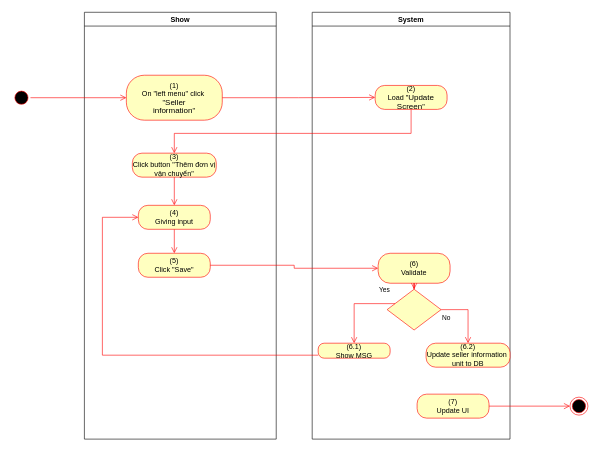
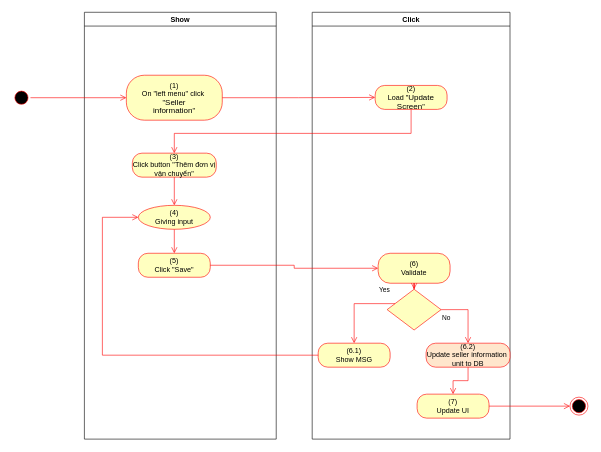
  <mxCell id="0" />
  <mxCell id="1" parent="0" />
  <mxCell id="2" value="Show" style="swimlane;whiteSpace=wrap" vertex="1" parent="1"><mxGeometry x="140" y="20" width="320" height="712" as="geometry"><mxRectangle x="120" y="128" width="60" height="23" as="alternateBounds" /></mxGeometry></mxCell>
  <mxCell id="3" value="&lt;span&gt;(1)&lt;/span&gt;&lt;br style=&quot;padding: 0px ; margin: 0px&quot;&gt;&lt;span&gt;On &quot;left menu&quot; click&amp;nbsp;&lt;/span&gt;&lt;br style=&quot;padding: 0px ; margin: 0px&quot;&gt;&lt;span&gt;&quot;&lt;/span&gt;&lt;span lang=&quot;EN-GB&quot; style=&quot;font-size: 10pt ; line-height: 107% ; font-family: &amp;#34;arial&amp;#34; , sans-serif&quot;&gt;Seller&lt;br/&gt;information&lt;/span&gt;&lt;span&gt;&quot;&lt;/span&gt;" style="rounded=1;whiteSpace=wrap;html=1;arcSize=40;fontColor=#000000;fillColor=#ffffc0;strokeColor=#ff0000;" vertex="1" parent="2"><mxGeometry x="70" y="105" width="160" height="75" as="geometry" /></mxCell>
  <mxCell id="4" value="(3)&lt;br&gt;Click button &quot;Thêm đơn vị vận chuyển&quot;" style="rounded=1;whiteSpace=wrap;html=1;arcSize=40;fontColor=#000000;fillColor=#ffffc0;strokeColor=#ff0000;" vertex="1" parent="2"><mxGeometry x="80" y="235" width="140" height="40" as="geometry" /></mxCell>
  <mxCell id="5" value="(5)&lt;br&gt;Click &quot;Save&quot;" style="rounded=1;whiteSpace=wrap;html=1;arcSize=40;fontColor=#000000;fillColor=#ffffc0;strokeColor=#ff0000;" vertex="1" parent="2"><mxGeometry x="90" y="402" width="120" height="40" as="geometry" /></mxCell>
- <mxCell id="6" value="(4)&lt;br&gt;Giving input" style="rounded=1;whiteSpace=wrap;html=1;arcSize=40;fontColor=#000000;fillColor=#ffffc0;strokeColor=#ff0000;" vertex="1" parent="2"><mxGeometry x="90" y="322" width="120" height="40" as="geometry" /></mxCell>
+ <mxCell id="6" value="(4)&lt;br&gt;Giving input" style="ellipse;whiteSpace=wrap;html=1;arcSize=40;fontColor=#000000;fillColor=#ffffc0;strokeColor=#ff0000;" vertex="1" parent="2"><mxGeometry x="90" y="322" width="120" height="40" as="geometry" /></mxCell>
  <mxCell id="7" value="" style="edgeStyle=orthogonalEdgeStyle;html=1;verticalAlign=bottom;endArrow=open;endSize=8;strokeColor=#ff0000;rounded=0;entryX=0.5;entryY=0;entryDx=0;entryDy=0;" edge="1" parent="2" source="6" target="5"><mxGeometry relative="1" as="geometry"><mxPoint x="330" y="402" as="targetPoint" /></mxGeometry></mxCell>
  <mxCell id="8" value="" style="edgeStyle=orthogonalEdgeStyle;html=1;verticalAlign=bottom;endArrow=open;endSize=8;strokeColor=#ff0000;rounded=0;entryX=0.5;entryY=0;entryDx=0;entryDy=0;" edge="1" parent="2" source="4" target="6"><mxGeometry relative="1" as="geometry"><mxPoint x="490" y="255" as="targetPoint" /></mxGeometry></mxCell>
- <mxCell id="9" value="System" style="swimlane;whiteSpace=wrap;startSize=23;" vertex="1" parent="1"><mxGeometry x="520" y="20" width="330" height="712" as="geometry" /></mxCell>
+ <mxCell id="9" value="Click" style="swimlane;whiteSpace=wrap;startSize=23;" vertex="1" parent="1"><mxGeometry x="520" y="20" width="330" height="712" as="geometry" /></mxCell>
  <mxCell id="10" value="(2)&lt;br&gt;Load &quot;&lt;span lang=&quot;EN-GB&quot; style=&quot;font-size: 10pt ; line-height: 107% ; font-family: &amp;#34;arial&amp;#34; , sans-serif&quot;&gt;Update&lt;br/&gt;Screen&lt;/span&gt;&quot;" style="rounded=1;whiteSpace=wrap;html=1;arcSize=40;fontColor=#000000;fillColor=#ffffc0;strokeColor=#ff0000;" vertex="1" parent="9"><mxGeometry x="105" y="122" width="120" height="40" as="geometry" /></mxCell>
  <mxCell id="11" value="(6)&lt;br&gt;Validate" style="rounded=1;whiteSpace=wrap;html=1;arcSize=40;fontColor=#000000;fillColor=#ffffc0;strokeColor=#ff0000;" vertex="1" parent="9"><mxGeometry x="110" y="402" width="120" height="50" as="geometry" /></mxCell>
  <mxCell id="12" value="" style="edgeStyle=orthogonalEdgeStyle;html=1;verticalAlign=bottom;endArrow=open;endSize=8;strokeColor=#ff0000;rounded=0;entryX=0.5;entryY=0;entryDx=0;entryDy=0;" edge="1" parent="9" source="11" target="13"><mxGeometry relative="1" as="geometry"><mxPoint x="165" y="442" as="targetPoint" /></mxGeometry></mxCell>
  <mxCell id="13" value="" style="rhombus;whiteSpace=wrap;html=1;fillColor=#ffffc0;strokeColor=#ff0000;" vertex="1" parent="9"><mxGeometry x="125" y="462" width="90" height="68" as="geometry" /></mxCell>
  <mxCell id="14" value="No" style="edgeStyle=orthogonalEdgeStyle;html=1;align=left;verticalAlign=top;endArrow=open;endSize=8;strokeColor=#ff0000;rounded=0;exitX=1;exitY=0.5;exitDx=0;exitDy=0;" edge="1" parent="9" source="13" target="15"><mxGeometry x="-1" relative="1" as="geometry"><mxPoint x="170" y="552" as="targetPoint" /></mxGeometry></mxCell>
- <mxCell id="15" value="(6.2)&lt;br&gt;Update seller information&amp;nbsp; unit to DB" style="rounded=1;whiteSpace=wrap;html=1;arcSize=40;fontColor=#000000;fillColor=#ffffc0;strokeColor=#ff0000;" vertex="1" parent="9"><mxGeometry x="190" y="552" width="140" height="40" as="geometry" /></mxCell>
+ <mxCell id="15" value="(6.2)&lt;br&gt;Update seller information&amp;nbsp; unit to DB" style="rounded=1;whiteSpace=wrap;html=1;arcSize=40;fontColor=#000000;fillColor=#ffe6cc;strokeColor=#ff0000;" vertex="1" parent="9"><mxGeometry x="190" y="552" width="140" height="40" as="geometry" /></mxCell>
  <mxCell id="16" value="(7)&lt;br&gt;Update UI" style="rounded=1;whiteSpace=wrap;html=1;arcSize=40;fontColor=#000000;fillColor=#ffffc0;strokeColor=#ff0000;" vertex="1" parent="9"><mxGeometry x="175" y="637" width="120" height="40" as="geometry" /></mxCell>
- <mxCell id="18" value="(6.1)&lt;br&gt;Show MSG" style="rounded=1;whiteSpace=wrap;html=1;arcSize=40;fontColor=#000000;fillColor=#ffffc0;strokeColor=#ff0000;" vertex="1" parent="9"><mxGeometry x="10" y="552" width="120" height="25" as="geometry" /></mxCell>
+ <mxCell id="17" value="" style="edgeStyle=orthogonalEdgeStyle;html=1;verticalAlign=bottom;endArrow=open;endSize=8;strokeColor=#ff0000;rounded=0;exitX=0.5;exitY=1;exitDx=0;exitDy=0;entryX=0.5;entryY=0;entryDx=0;entryDy=0;" edge="1" parent="9" source="15" target="16"><mxGeometry relative="1" as="geometry"><mxPoint x="170" y="642" as="targetPoint" /></mxGeometry></mxCell>
+ <mxCell id="18" value="(6.1)&lt;br&gt;Show MSG" style="rounded=1;whiteSpace=wrap;html=1;arcSize=40;fontColor=#000000;fillColor=#ffffc0;strokeColor=#ff0000;" vertex="1" parent="9"><mxGeometry x="10" y="552" width="120" height="40" as="geometry" /></mxCell>
  <mxCell id="19" value="Yes" style="edgeStyle=orthogonalEdgeStyle;html=1;align=left;verticalAlign=bottom;endArrow=open;endSize=8;strokeColor=#ff0000;rounded=0;entryX=0.5;entryY=0;entryDx=0;entryDy=0;" edge="1" parent="9" source="13" target="18"><mxGeometry x="-0.579" y="-14" relative="1" as="geometry"><mxPoint x="70" y="552" as="targetPoint" /><Array as="points"><mxPoint x="70" y="486" /></Array><mxPoint as="offset" /></mxGeometry></mxCell>
  <mxCell id="20" value="" style="ellipse;html=1;shape=startState;fillColor=#000000;strokeColor=#ff0000;" vertex="1" parent="1"><mxGeometry x="20" y="147.5" width="30" height="30" as="geometry" /></mxCell>
  <mxCell id="21" value="" style="edgeStyle=orthogonalEdgeStyle;html=1;verticalAlign=bottom;endArrow=open;endSize=8;strokeColor=#ff0000;rounded=0;entryX=0;entryY=0.5;entryDx=0;entryDy=0;" edge="1" parent="1" source="20" target="3"><mxGeometry relative="1" as="geometry"><mxPoint x="200" y="145" as="targetPoint" /></mxGeometry></mxCell>
  <mxCell id="22" value="" style="edgeStyle=orthogonalEdgeStyle;html=1;verticalAlign=bottom;endArrow=open;endSize=8;strokeColor=#ff0000;rounded=0;entryX=0;entryY=0.5;entryDx=0;entryDy=0;" edge="1" parent="1" source="3" target="10"><mxGeometry relative="1" as="geometry"><mxPoint x="600" y="163" as="targetPoint" /></mxGeometry></mxCell>
  <mxCell id="23" value="" style="edgeStyle=orthogonalEdgeStyle;html=1;verticalAlign=bottom;endArrow=open;endSize=8;strokeColor=#ff0000;rounded=0;entryX=0.5;entryY=0;entryDx=0;entryDy=0;" edge="1" parent="1" source="10" target="4"><mxGeometry relative="1" as="geometry"><mxPoint x="685" y="242" as="targetPoint" /><Array as="points"><mxPoint x="685" y="222" /><mxPoint x="290" y="222" /></Array></mxGeometry></mxCell>
  <mxCell id="24" value="" style="edgeStyle=orthogonalEdgeStyle;html=1;verticalAlign=bottom;endArrow=open;endSize=8;strokeColor=#ff0000;rounded=0;entryX=0;entryY=0.5;entryDx=0;entryDy=0;" edge="1" parent="1" source="5" target="11"><mxGeometry relative="1" as="geometry"><mxPoint x="280" y="462" as="targetPoint" /></mxGeometry></mxCell>
  <mxCell id="25" value="" style="ellipse;html=1;shape=endState;fillColor=#000000;strokeColor=#ff0000;" vertex="1" parent="1"><mxGeometry x="950" y="662" width="30" height="30" as="geometry" /></mxCell>
  <mxCell id="26" value="" style="edgeStyle=orthogonalEdgeStyle;html=1;verticalAlign=bottom;endArrow=open;endSize=8;strokeColor=#ff0000;rounded=0;exitX=1;exitY=0.5;exitDx=0;exitDy=0;entryX=0;entryY=0.5;entryDx=0;entryDy=0;" edge="1" parent="1" source="16" target="25"><mxGeometry relative="1" as="geometry"><mxPoint x="820" y="652" as="targetPoint" /><mxPoint x="820" y="592" as="sourcePoint" /></mxGeometry></mxCell>
  <mxCell id="27" value="" style="edgeStyle=orthogonalEdgeStyle;html=1;verticalAlign=bottom;endArrow=open;endSize=8;strokeColor=#ff0000;rounded=0;entryX=0;entryY=0.5;entryDx=0;entryDy=0;" edge="1" parent="1" source="18" target="6"><mxGeometry relative="1" as="geometry"><mxPoint x="590" y="672" as="targetPoint" /><Array as="points"><mxPoint x="170" y="592" /><mxPoint x="170" y="362" /></Array></mxGeometry></mxCell>
